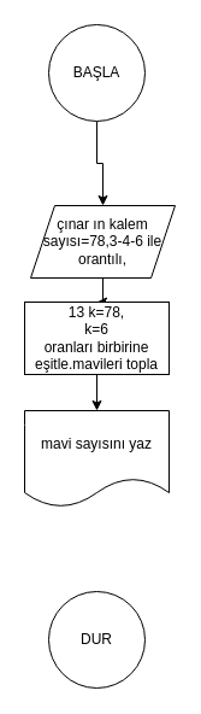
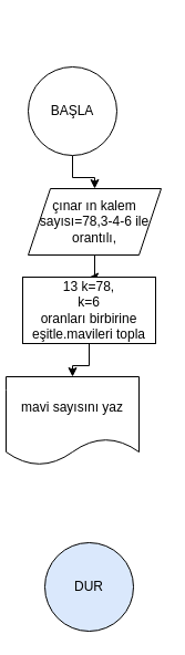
  <mxCell id="0" />
  <mxCell id="1" parent="0" />
- <mxCell id="2" value="DUR" style="ellipse;whiteSpace=wrap;html=1;aspect=fixed;" vertex="1" parent="1"><mxGeometry x="40" y="490" width="80" height="80" as="geometry" /></mxCell>
+ <mxCell id="2" value="DUR" style="ellipse;whiteSpace=wrap;html=1;aspect=fixed;fillColor=#dae8fc;" vertex="1" parent="1"><mxGeometry x="40" y="490" width="80" height="80" as="geometry" /></mxCell>
  <mxCell id="3" value="" style="edgeStyle=orthogonalEdgeStyle;rounded=0;orthogonalLoop=1;jettySize=auto;html=1;" edge="1" parent="1" source="4" target="6"><mxGeometry relative="1" as="geometry" /></mxCell>
- <mxCell id="4" value="BAŞLA" style="ellipse;whiteSpace=wrap;html=1;aspect=fixed;" vertex="1" parent="1"><mxGeometry x="40" y="20" width="80" height="80" as="geometry" /></mxCell>
+ <mxCell id="4" value="BAŞLA" style="ellipse;whiteSpace=wrap;html=1;aspect=fixed;" vertex="1" parent="1"><mxGeometry x="25" y="60" width="80" height="80" as="geometry" /></mxCell>
  <mxCell id="5" value="" style="edgeStyle=orthogonalEdgeStyle;rounded=0;orthogonalLoop=1;jettySize=auto;html=1;" edge="1" parent="1" source="6" target="8"><mxGeometry relative="1" as="geometry" /></mxCell>
  <mxCell id="6" value="çınar ın kalem sayısı=78,3-4-6 ile orantılı,&lt;br&gt;" style="shape=parallelogram;perimeter=parallelogramPerimeter;whiteSpace=wrap;html=1;fixedSize=1;" vertex="1" parent="1"><mxGeometry x="25" y="170" width="120" height="60" as="geometry" /></mxCell>
  <mxCell id="7" value="" style="edgeStyle=orthogonalEdgeStyle;rounded=0;orthogonalLoop=1;jettySize=auto;html=1;" edge="1" parent="1" source="8" target="9"><mxGeometry relative="1" as="geometry" /></mxCell>
  <mxCell id="8" value="13 k=78,&lt;br&gt;k=6&lt;br&gt;oranları birbirine eşitle.mavileri topla" style="rounded=0;whiteSpace=wrap;html=1;" vertex="1" parent="1"><mxGeometry x="20" y="250" width="120" height="60" as="geometry" /></mxCell>
- <mxCell id="9" value="mavi sayısını yaz" style="shape=document;whiteSpace=wrap;html=1;boundedLbl=1;" vertex="1" parent="1"><mxGeometry x="20" y="340" width="120" height="80" as="geometry" /></mxCell>
+ <mxCell id="9" value="mavi sayısını yaz" style="shape=document;whiteSpace=wrap;html=1;boundedLbl=1;" vertex="1" parent="1"><mxGeometry x="5" y="340" width="120" height="80" as="geometry" /></mxCell>
